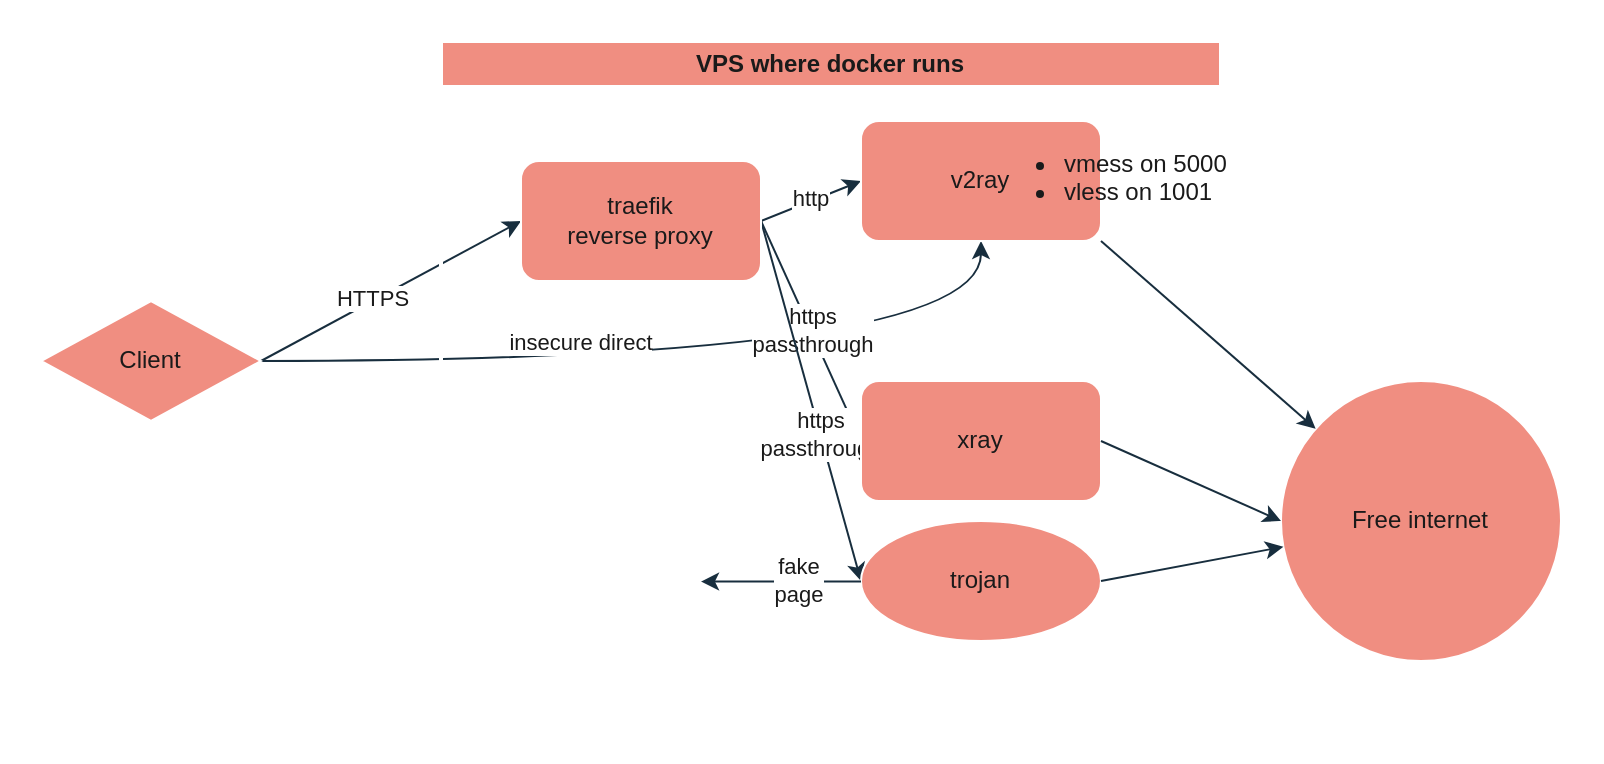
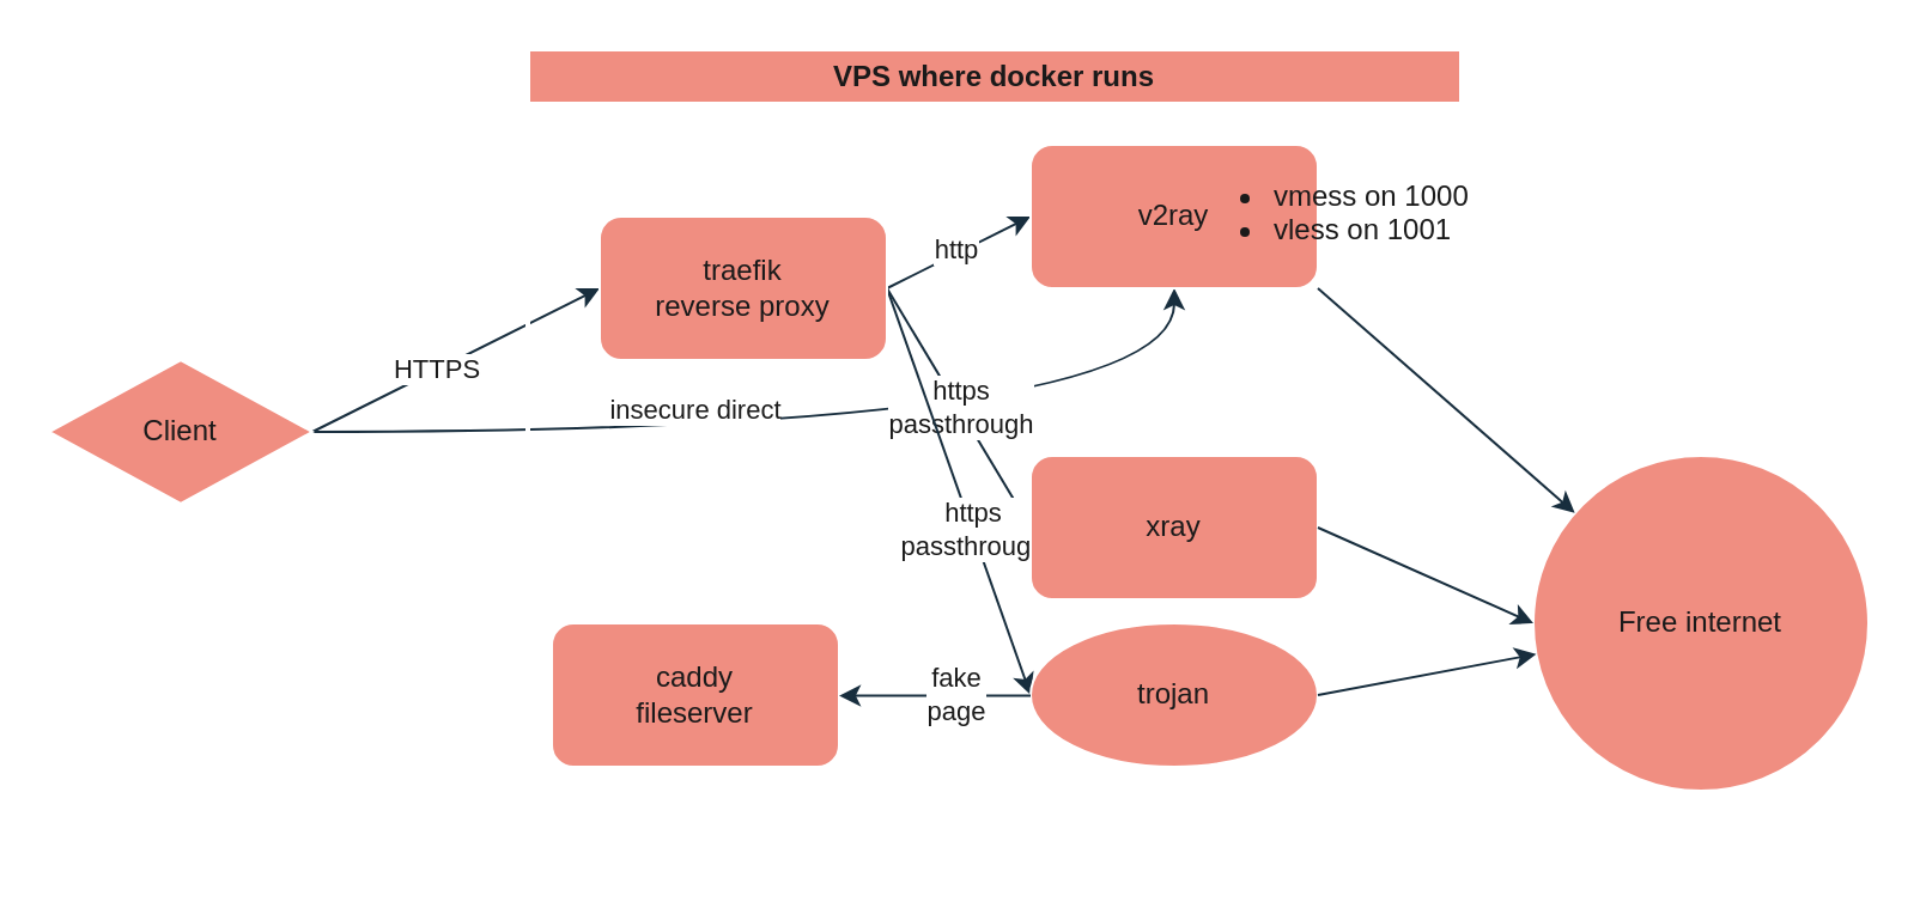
  <mxCell id="0" />
  <mxCell id="1" parent="0" />
  <mxCell id="2" style="rounded=0;orthogonalLoop=1;jettySize=auto;html=1;exitX=1;exitY=0.5;exitDx=0;exitDy=0;entryX=0;entryY=0.5;entryDx=0;entryDy=0;strokeColor=#182E3E;fontColor=#1A1A1A;" edge="1" parent="1" source="6" target="14"><mxGeometry relative="1" as="geometry" /></mxCell>
  <mxCell id="3" value="HTTPS" style="edgeLabel;html=1;align=center;verticalAlign=middle;resizable=0;points=[];fontColor=#1A1A1A;" vertex="1" connectable="0" parent="2"><mxGeometry x="-0.133" y="1" relative="1" as="geometry"><mxPoint as="offset" /></mxGeometry></mxCell>
  <mxCell id="4" style="edgeStyle=orthogonalEdgeStyle;rounded=0;orthogonalLoop=1;jettySize=auto;html=1;strokeColor=#182E3E;fontColor=#1A1A1A;curved=1;" edge="1" parent="1" source="6" target="15"><mxGeometry relative="1" as="geometry" /></mxCell>
  <mxCell id="5" value="insecure direct" style="edgeLabel;html=1;align=center;verticalAlign=middle;resizable=0;points=[];fontColor=#1A1A1A;" vertex="1" connectable="0" parent="4"><mxGeometry x="-0.355" y="5" relative="1" as="geometry"><mxPoint x="24" y="-5" as="offset" /></mxGeometry></mxCell>
  <mxCell id="6" value="Client" style="rhombus;whiteSpace=wrap;html=1;labelBackgroundColor=none;fillColor=#F08E81;strokeColor=#FFFFFF;fontColor=#1A1A1A;" vertex="1" parent="1"><mxGeometry x="20" y="150" width="110" height="60" as="geometry" /></mxCell>
  <mxCell id="7" value="VPS where docker runs" style="swimlane;whiteSpace=wrap;html=1;strokeColor=#FFFFFF;fontColor=#1A1A1A;fillColor=#F08E81;strokeWidth=2;perimeterSpacing=2;" vertex="1" parent="1"><mxGeometry x="220" y="20" width="390" height="340" as="geometry" /></mxCell>
  <mxCell id="8" style="rounded=0;orthogonalLoop=1;jettySize=auto;html=1;exitX=1;exitY=0.5;exitDx=0;exitDy=0;entryX=0;entryY=0.5;entryDx=0;entryDy=0;strokeColor=#182E3E;fontColor=#1A1A1A;" edge="1" parent="7" source="14" target="15"><mxGeometry relative="1" as="geometry" /></mxCell>
  <mxCell id="9" value="http" style="edgeLabel;html=1;align=center;verticalAlign=middle;resizable=0;points=[];fontColor=#1A1A1A;" vertex="1" connectable="0" parent="8"><mxGeometry x="-0.007" y="2" relative="1" as="geometry"><mxPoint as="offset" /></mxGeometry></mxCell>
  <mxCell id="10" style="rounded=0;orthogonalLoop=1;jettySize=auto;html=1;exitX=1;exitY=0.5;exitDx=0;exitDy=0;entryX=0;entryY=0.5;entryDx=0;entryDy=0;strokeColor=#182E3E;fontColor=#1A1A1A;" edge="1" parent="7" source="14" target="16"><mxGeometry relative="1" as="geometry" /></mxCell>
  <mxCell id="11" value="https&lt;br&gt;passthrough" style="edgeLabel;html=1;align=center;verticalAlign=middle;resizable=0;points=[];fontColor=#1A1A1A;" vertex="1" connectable="0" parent="10"><mxGeometry x="-0.018" y="1" relative="1" as="geometry"><mxPoint y="1" as="offset" /></mxGeometry></mxCell>
  <mxCell id="12" style="rounded=0;orthogonalLoop=1;jettySize=auto;html=1;entryX=0;entryY=0.5;entryDx=0;entryDy=0;strokeColor=#182E3E;fontColor=#1A1A1A;exitX=1;exitY=0.5;exitDx=0;exitDy=0;" edge="1" parent="7" source="14" target="17"><mxGeometry relative="1" as="geometry" /></mxCell>
  <mxCell id="13" value="https&lt;br&gt;passthrough" style="edgeLabel;html=1;align=center;verticalAlign=middle;resizable=0;points=[];fontColor=#1A1A1A;" vertex="1" connectable="0" parent="12"><mxGeometry x="0.192" relative="1" as="geometry"><mxPoint as="offset" /></mxGeometry></mxCell>
- <mxCell id="14" value="traefik &lt;br&gt;reverse proxy" style="rounded=1;whiteSpace=wrap;html=1;strokeColor=#FFFFFF;fontColor=#1A1A1A;fillColor=#F08E81;" vertex="1" parent="7"><mxGeometry x="40" y="60" width="120" height="60" as="geometry" /></mxCell>
+ <mxCell id="14" value="traefik &lt;br&gt;reverse proxy" style="rounded=1;whiteSpace=wrap;html=1;strokeColor=#FFFFFF;fontColor=#1A1A1A;fillColor=#F08E81;" vertex="1" parent="7"><mxGeometry x="30" y="70" width="120" height="60" as="geometry" /></mxCell>
  <mxCell id="15" value="v2ray" style="rounded=1;whiteSpace=wrap;html=1;strokeColor=#FFFFFF;fontColor=#1A1A1A;fillColor=#F08E81;align=center;" vertex="1" parent="7"><mxGeometry x="210" y="40" width="120" height="60" as="geometry" /></mxCell>
  <mxCell id="16" value="xray" style="rounded=1;whiteSpace=wrap;html=1;strokeColor=#FFFFFF;fontColor=#1A1A1A;fillColor=#F08E81;" vertex="1" parent="7"><mxGeometry x="210" y="170" width="120" height="60" as="geometry" /></mxCell>
  <mxCell id="17" value="trojan" style="ellipse;whiteSpace=wrap;html=1;strokeColor=#FFFFFF;fontColor=#1A1A1A;fillColor=#F08E81;" vertex="1" parent="7"><mxGeometry x="210" y="240" width="120" height="60" as="geometry" /></mxCell>
- <mxCell id="18" value="&lt;ul&gt;&lt;li&gt;vmess on 5000&lt;/li&gt;&lt;li&gt;&lt;span style=&quot;background-color: initial;&quot;&gt;vless on 1001&lt;/span&gt;&lt;br&gt;&lt;/li&gt;&lt;/ul&gt;" style="text;strokeColor=none;fillColor=none;html=1;whiteSpace=wrap;verticalAlign=middle;overflow=hidden;fontColor=#1A1A1A;" vertex="1" parent="7"><mxGeometry x="270" y="40" width="140" height="50" as="geometry" /></mxCell>
+ <mxCell id="18" value="&lt;ul&gt;&lt;li&gt;vmess on 1000&lt;/li&gt;&lt;li&gt;&lt;span style=&quot;background-color: initial;&quot;&gt;vless on 1001&lt;/span&gt;&lt;br&gt;&lt;/li&gt;&lt;/ul&gt;" style="text;strokeColor=none;fillColor=none;html=1;whiteSpace=wrap;verticalAlign=middle;overflow=hidden;fontColor=#1A1A1A;" vertex="1" parent="7"><mxGeometry x="270" y="40" width="140" height="50" as="geometry" /></mxCell>
+ <mxCell id="19" value="caddy&lt;br&gt;fileserver" style="rounded=1;whiteSpace=wrap;html=1;strokeColor=#FFFFFF;fontColor=#1A1A1A;fillColor=#F08E81;" vertex="1" parent="7"><mxGeometry x="10" y="240" width="120" height="60" as="geometry" /></mxCell>
  <mxCell id="20" value="" style="edgeStyle=orthogonalEdgeStyle;rounded=0;orthogonalLoop=1;jettySize=auto;html=1;strokeColor=#182E3E;fontColor=#1A1A1A;" edge="1" parent="7"><mxGeometry relative="1" as="geometry"><mxPoint x="210" y="270.26" as="sourcePoint" /><mxPoint x="130" y="270.26" as="targetPoint" /></mxGeometry></mxCell>
  <mxCell id="21" value="fake&lt;br&gt;page" style="edgeLabel;html=1;align=center;verticalAlign=middle;resizable=0;points=[];fontColor=#1A1A1A;" vertex="1" connectable="0" parent="20"><mxGeometry x="-0.209" y="-1" relative="1" as="geometry"><mxPoint as="offset" /></mxGeometry></mxCell>
  <mxCell id="22" value="Free internet" style="ellipse;whiteSpace=wrap;html=1;aspect=fixed;strokeColor=#FFFFFF;fontColor=#1A1A1A;fillColor=#F08E81;" vertex="1" parent="1"><mxGeometry x="640" y="190" width="140" height="140" as="geometry" /></mxCell>
  <mxCell id="23" style="rounded=0;orthogonalLoop=1;jettySize=auto;html=1;exitX=1;exitY=1;exitDx=0;exitDy=0;strokeColor=#182E3E;fontColor=#1A1A1A;" edge="1" parent="1" source="15" target="22"><mxGeometry relative="1" as="geometry" /></mxCell>
  <mxCell id="24" style="rounded=0;orthogonalLoop=1;jettySize=auto;html=1;exitX=1;exitY=0.5;exitDx=0;exitDy=0;entryX=0;entryY=0.5;entryDx=0;entryDy=0;strokeColor=#182E3E;fontColor=#1A1A1A;" edge="1" parent="1" source="16" target="22"><mxGeometry relative="1" as="geometry" /></mxCell>
  <mxCell id="25" style="rounded=0;orthogonalLoop=1;jettySize=auto;html=1;exitX=1;exitY=0.5;exitDx=0;exitDy=0;strokeColor=#182E3E;fontColor=#1A1A1A;" edge="1" parent="1" source="17" target="22"><mxGeometry relative="1" as="geometry" /></mxCell>
